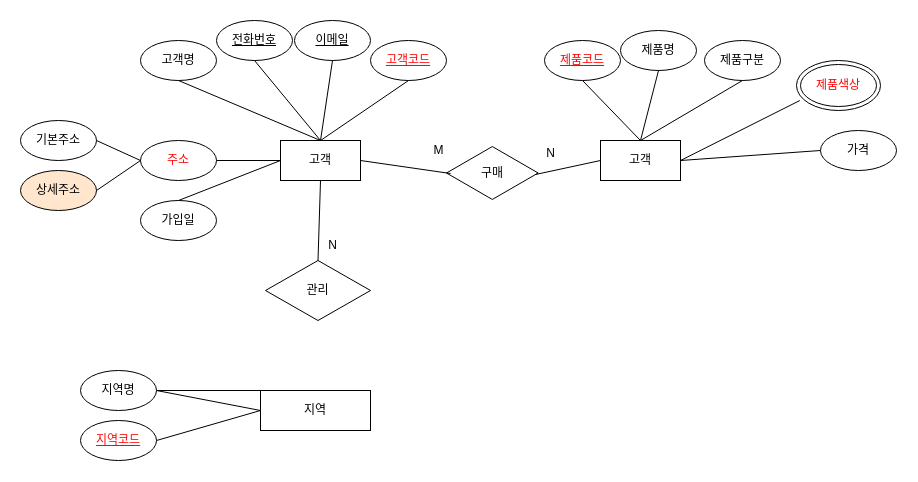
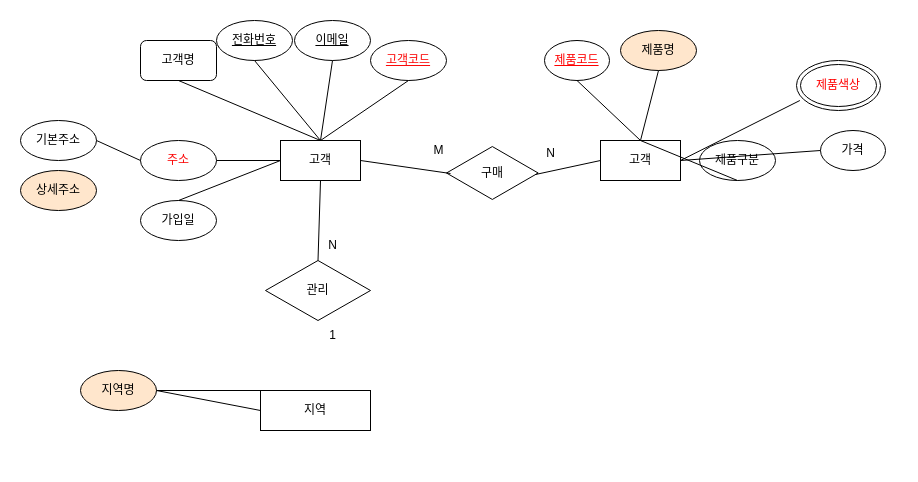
  <mxCell id="0" />
  <mxCell id="1" parent="0" />
  <mxCell id="2" value="고객" style="rounded=0;whiteSpace=wrap;html=1;strokeWidth=1;" vertex="1" parent="1"><mxGeometry x="280" y="140" width="80" height="40" as="geometry" /></mxCell>
  <mxCell id="3" value="이메일" style="ellipse;whiteSpace=wrap;html=1;strokeWidth=1;fontStyle=4" vertex="1" parent="1"><mxGeometry x="294" y="20" width="76" height="40" as="geometry" /></mxCell>
  <mxCell id="4" value="" style="endArrow=none;html=1;rounded=0;entryX=0.5;entryY=1;entryDx=0;entryDy=0;exitX=0.5;exitY=0;exitDx=0;exitDy=0;strokeWidth=1;" edge="1" parent="1" source="2" target="3"><mxGeometry width="50" height="50" relative="1" as="geometry"><mxPoint x="300" y="120" as="sourcePoint" /><mxPoint x="350" y="70" as="targetPoint" /></mxGeometry></mxCell>
  <mxCell id="5" value="고객코드" style="ellipse;whiteSpace=wrap;html=1;strokeWidth=1;fontStyle=4;fontColor=#fb0909;" vertex="1" parent="1"><mxGeometry x="370" y="40" width="76" height="40" as="geometry" /></mxCell>
  <mxCell id="6" value="" style="endArrow=none;html=1;rounded=0;entryX=0.5;entryY=1;entryDx=0;entryDy=0;exitX=0.5;exitY=0;exitDx=0;exitDy=0;strokeWidth=1;" edge="1" parent="1" target="5" source="2"><mxGeometry width="50" height="50" relative="1" as="geometry"><mxPoint x="330" y="150" as="sourcePoint" /><mxPoint x="360" y="80" as="targetPoint" /></mxGeometry></mxCell>
  <mxCell id="7" value="주소" style="ellipse;whiteSpace=wrap;html=1;strokeWidth=1;fontColor=#fb0909;" vertex="1" parent="1"><mxGeometry x="140" y="140" width="76" height="40" as="geometry" /></mxCell>
  <mxCell id="8" value="" style="endArrow=none;html=1;rounded=0;entryX=1;entryY=0.5;entryDx=0;entryDy=0;exitX=0;exitY=0.5;exitDx=0;exitDy=0;strokeWidth=1;" edge="1" parent="1" target="7" source="2"><mxGeometry width="50" height="50" relative="1" as="geometry"><mxPoint x="340" y="160" as="sourcePoint" /><mxPoint x="370" y="90" as="targetPoint" /></mxGeometry></mxCell>
  <mxCell id="9" value="가입일" style="ellipse;whiteSpace=wrap;html=1;strokeWidth=1;" vertex="1" parent="1"><mxGeometry x="140" y="200" width="76" height="40" as="geometry" /></mxCell>
  <mxCell id="10" value="" style="endArrow=none;html=1;rounded=0;entryX=0.5;entryY=0;entryDx=0;entryDy=0;exitX=0;exitY=0.5;exitDx=0;exitDy=0;strokeWidth=1;" edge="1" parent="1" target="9" source="2"><mxGeometry width="50" height="50" relative="1" as="geometry"><mxPoint x="350" y="170" as="sourcePoint" /><mxPoint x="380" y="100" as="targetPoint" /></mxGeometry></mxCell>
- <mxCell id="11" value="고객명" style="ellipse;whiteSpace=wrap;html=1;strokeWidth=1;" vertex="1" parent="1"><mxGeometry x="140" y="40" width="76" height="40" as="geometry" /></mxCell>
+ <mxCell id="11" value="고객명" style="whiteSpace=wrap;html=1;strokeWidth=1;rounded=1;" vertex="1" parent="1"><mxGeometry x="140" y="40" width="76" height="40" as="geometry" /></mxCell>
  <mxCell id="12" value="" style="endArrow=none;html=1;rounded=0;entryX=0.5;entryY=1;entryDx=0;entryDy=0;exitX=0.5;exitY=0;exitDx=0;exitDy=0;strokeWidth=1;" edge="1" parent="1" target="11" source="2"><mxGeometry width="50" height="50" relative="1" as="geometry"><mxPoint x="360" y="180" as="sourcePoint" /><mxPoint x="390" y="110" as="targetPoint" /></mxGeometry></mxCell>
  <mxCell id="13" value="전화번호" style="ellipse;whiteSpace=wrap;html=1;strokeWidth=1;fontStyle=4" vertex="1" parent="1"><mxGeometry x="216" y="20" width="76" height="40" as="geometry" /></mxCell>
  <mxCell id="14" value="" style="endArrow=none;html=1;rounded=0;entryX=0.5;entryY=1;entryDx=0;entryDy=0;exitX=0.5;exitY=0;exitDx=0;exitDy=0;strokeWidth=1;" edge="1" parent="1" target="13" source="2"><mxGeometry width="50" height="50" relative="1" as="geometry"><mxPoint x="210" y="150" as="sourcePoint" /><mxPoint x="240" y="80" as="targetPoint" /></mxGeometry></mxCell>
  <mxCell id="15" value="기본주소" style="ellipse;whiteSpace=wrap;html=1;strokeWidth=1;" vertex="1" parent="1"><mxGeometry x="20" y="120" width="76" height="40" as="geometry" /></mxCell>
  <mxCell id="16" value="" style="endArrow=none;html=1;rounded=0;entryX=1;entryY=0.5;entryDx=0;entryDy=0;exitX=0;exitY=0.5;exitDx=0;exitDy=0;strokeWidth=1;" edge="1" parent="1" target="15" source="7"><mxGeometry width="50" height="50" relative="1" as="geometry"><mxPoint x="330" y="150" as="sourcePoint" /><mxPoint x="400" y="120" as="targetPoint" /></mxGeometry></mxCell>
  <mxCell id="17" value="상세주소" style="ellipse;whiteSpace=wrap;html=1;strokeWidth=1;fillColor=#ffe6cc;" vertex="1" parent="1"><mxGeometry x="20" y="170" width="76" height="40" as="geometry" /></mxCell>
- <mxCell id="18" value="" style="endArrow=none;html=1;rounded=0;entryX=1;entryY=0.5;entryDx=0;entryDy=0;exitX=0;exitY=0.5;exitDx=0;exitDy=0;strokeWidth=1;" edge="1" parent="1" target="17" source="7"><mxGeometry width="50" height="50" relative="1" as="geometry"><mxPoint x="200" y="270" as="sourcePoint" /><mxPoint x="270" y="240" as="targetPoint" /></mxGeometry></mxCell>
  <mxCell id="19" value="고객" style="rounded=0;whiteSpace=wrap;html=1;strokeWidth=1;" vertex="1" parent="1"><mxGeometry x="600" y="140" width="80" height="40" as="geometry" /></mxCell>
- <mxCell id="20" value="제품구분" style="ellipse;whiteSpace=wrap;html=1;strokeWidth=1;" vertex="1" parent="1"><mxGeometry x="704" y="40" width="76" height="40" as="geometry" /></mxCell>
+ <mxCell id="20" value="제품구분" style="ellipse;whiteSpace=wrap;html=1;strokeWidth=1;" vertex="1" parent="1"><mxGeometry x="699" y="140" width="76" height="40" as="geometry" /></mxCell>
  <mxCell id="21" value="" style="endArrow=none;html=1;rounded=0;entryX=0.5;entryY=1;entryDx=0;entryDy=0;exitX=0.5;exitY=0;exitDx=0;exitDy=0;strokeWidth=1;" edge="1" parent="1" source="19" target="20"><mxGeometry width="50" height="50" relative="1" as="geometry"><mxPoint x="620" y="120" as="sourcePoint" /><mxPoint x="670" y="70" as="targetPoint" /></mxGeometry></mxCell>
  <mxCell id="22" value="" style="endArrow=none;html=1;rounded=0;entryX=0.04;entryY=0.8;entryDx=0;entryDy=0;exitX=1;exitY=0.5;exitDx=0;exitDy=0;strokeWidth=1;entryPerimeter=0;" edge="1" parent="1" source="19" target="29"><mxGeometry width="50" height="50" relative="1" as="geometry"><mxPoint x="650" y="150" as="sourcePoint" /><mxPoint x="818" y="110" as="targetPoint" /></mxGeometry></mxCell>
- <mxCell id="23" value="가격" style="ellipse;whiteSpace=wrap;html=1;strokeWidth=1;" vertex="1" parent="1"><mxGeometry x="820" y="130" width="76" height="40" as="geometry" /></mxCell>
+ <mxCell id="23" value="가격" style="ellipse;whiteSpace=wrap;html=1;strokeWidth=1;" vertex="1" parent="1"><mxGeometry x="820" y="130" width="65" height="40" as="geometry" /></mxCell>
  <mxCell id="24" value="" style="endArrow=none;html=1;rounded=0;entryX=0;entryY=0.5;entryDx=0;entryDy=0;strokeWidth=1;" edge="1" parent="1" target="23"><mxGeometry width="50" height="50" relative="1" as="geometry"><mxPoint x="680" y="160" as="sourcePoint" /><mxPoint x="690" y="90" as="targetPoint" /></mxGeometry></mxCell>
- <mxCell id="25" value="제품코드" style="ellipse;whiteSpace=wrap;html=1;strokeWidth=1;fontStyle=4;fontColor=#FF0000;" vertex="1" parent="1"><mxGeometry x="544" y="40" width="76" height="40" as="geometry" /></mxCell>
+ <mxCell id="25" value="제품코드" style="ellipse;whiteSpace=wrap;html=1;strokeWidth=1;fontStyle=4;fontColor=#FF0000;" vertex="1" parent="1"><mxGeometry x="544" y="40" width="65" height="40" as="geometry" /></mxCell>
  <mxCell id="26" value="" style="endArrow=none;html=1;rounded=0;entryX=0.5;entryY=1;entryDx=0;entryDy=0;exitX=0.5;exitY=0;exitDx=0;exitDy=0;strokeWidth=1;" edge="1" parent="1" source="19" target="25"><mxGeometry width="50" height="50" relative="1" as="geometry"><mxPoint x="680" y="180" as="sourcePoint" /><mxPoint x="710" y="110" as="targetPoint" /></mxGeometry></mxCell>
- <mxCell id="27" value="제품명" style="ellipse;whiteSpace=wrap;html=1;strokeWidth=1;" vertex="1" parent="1"><mxGeometry x="620" y="30" width="76" height="40" as="geometry" /></mxCell>
+ <mxCell id="27" value="제품명" style="ellipse;whiteSpace=wrap;html=1;strokeWidth=1;fillColor=#ffe6cc;" vertex="1" parent="1"><mxGeometry x="620" y="30" width="76" height="40" as="geometry" /></mxCell>
  <mxCell id="28" value="" style="endArrow=none;html=1;rounded=0;entryX=0.5;entryY=1;entryDx=0;entryDy=0;exitX=0.5;exitY=0;exitDx=0;exitDy=0;strokeWidth=1;" edge="1" parent="1" source="19" target="27"><mxGeometry width="50" height="50" relative="1" as="geometry"><mxPoint x="530" y="150" as="sourcePoint" /><mxPoint x="560" y="80" as="targetPoint" /></mxGeometry></mxCell>
  <mxCell id="29" value="제품색상" style="ellipse;shape=doubleEllipse;whiteSpace=wrap;html=1;fontColor=#FF0000;" vertex="1" parent="1"><mxGeometry x="796" y="60" width="84" height="50" as="geometry" /></mxCell>
  <mxCell id="30" value="구매" style="html=1;whiteSpace=wrap;aspect=fixed;shape=isoRectangle;" vertex="1" parent="1"><mxGeometry x="446" y="145" width="91.67" height="55" as="geometry" /></mxCell>
  <mxCell id="31" value="" style="endArrow=none;html=1;rounded=0;exitX=0.971;exitY=0.527;exitDx=0;exitDy=0;exitPerimeter=0;entryX=0;entryY=0.5;entryDx=0;entryDy=0;" edge="1" parent="1" source="30" target="19"><mxGeometry width="50" height="50" relative="1" as="geometry"><mxPoint x="550" y="240" as="sourcePoint" /><mxPoint x="600" y="190" as="targetPoint" /></mxGeometry></mxCell>
  <mxCell id="32" value="" style="endArrow=none;html=1;rounded=0;exitX=1;exitY=0.5;exitDx=0;exitDy=0;" edge="1" parent="1" source="2"><mxGeometry width="50" height="50" relative="1" as="geometry"><mxPoint x="360" y="165" as="sourcePoint" /><mxPoint x="450" y="173" as="targetPoint" /></mxGeometry></mxCell>
  <mxCell id="33" value="" style="endArrow=none;html=1;rounded=0;entryX=0.5;entryY=1;entryDx=0;entryDy=0;exitX=0.5;exitY=0;exitDx=0;exitDy=0;" edge="1" parent="1" source="34" target="2"><mxGeometry width="50" height="50" relative="1" as="geometry"><mxPoint x="320" y="260" as="sourcePoint" /><mxPoint x="600" y="190" as="targetPoint" /></mxGeometry></mxCell>
  <mxCell id="34" value="관리" style="rhombus;whiteSpace=wrap;html=1;" vertex="1" parent="1"><mxGeometry x="265" y="260" width="105" height="60" as="geometry" /></mxCell>
  <mxCell id="35" value="" style="endArrow=none;html=1;rounded=0;exitX=0.5;exitY=0;exitDx=0;exitDy=0;" edge="1" parent="1" source="36" target="37"><mxGeometry width="50" height="50" relative="1" as="geometry"><mxPoint x="318" y="380" as="sourcePoint" /><mxPoint x="315" y="320" as="targetPoint" /></mxGeometry></mxCell>
  <mxCell id="36" value="지역" style="rounded=0;whiteSpace=wrap;html=1;" vertex="1" parent="1"><mxGeometry x="260" y="390" width="110" height="40" as="geometry" /></mxCell>
- <mxCell id="37" value="지역명" style="ellipse;whiteSpace=wrap;html=1;strokeWidth=1;" vertex="1" parent="1"><mxGeometry x="80" y="370" width="76" height="40" as="geometry" /></mxCell>
+ <mxCell id="37" value="지역명" style="ellipse;whiteSpace=wrap;html=1;strokeWidth=1;fillColor=#ffe6cc;" vertex="1" parent="1"><mxGeometry x="80" y="370" width="76" height="40" as="geometry" /></mxCell>
  <mxCell id="38" value="" style="endArrow=none;html=1;rounded=0;entryX=1;entryY=0.5;entryDx=0;entryDy=0;strokeWidth=1;" edge="1" parent="1" target="37"><mxGeometry width="50" height="50" relative="1" as="geometry"><mxPoint x="260" y="410" as="sourcePoint" /><mxPoint x="390" y="110" as="targetPoint" /></mxGeometry></mxCell>
- <mxCell id="39" value="지역코드" style="ellipse;whiteSpace=wrap;html=1;strokeWidth=1;fontStyle=4;fontColor=#fb0909;" vertex="1" parent="1"><mxGeometry x="80" y="420" width="76" height="40" as="geometry" /></mxCell>
- <mxCell id="40" value="" style="endArrow=none;html=1;rounded=0;exitX=0;exitY=0.5;exitDx=0;exitDy=0;strokeWidth=1;entryX=1;entryY=0.5;entryDx=0;entryDy=0;" edge="1" parent="1" target="39" source="36"><mxGeometry width="50" height="50" relative="1" as="geometry"><mxPoint x="265" y="410" as="sourcePoint" /><mxPoint x="170" y="450" as="targetPoint" /></mxGeometry></mxCell>
  <mxCell id="41" value="N" style="text;html=1;align=center;verticalAlign=middle;resizable=0;points=[];autosize=1;strokeColor=none;fillColor=none;" vertex="1" parent="1"><mxGeometry x="317" y="230" width="30" height="30" as="geometry" /></mxCell>
+ <mxCell id="42" value="1" style="text;html=1;align=center;verticalAlign=middle;resizable=0;points=[];autosize=1;strokeColor=none;fillColor=none;" vertex="1" parent="1"><mxGeometry x="317" y="320" width="30" height="30" as="geometry" /></mxCell>
  <mxCell id="43" value="M" style="text;html=1;align=center;verticalAlign=middle;resizable=0;points=[];autosize=1;strokeColor=none;fillColor=none;" vertex="1" parent="1"><mxGeometry x="423" y="135" width="30" height="30" as="geometry" /></mxCell>
  <mxCell id="44" value="N" style="text;html=1;align=center;verticalAlign=middle;resizable=0;points=[];autosize=1;strokeColor=none;fillColor=none;" vertex="1" parent="1"><mxGeometry x="535" y="138" width="30" height="30" as="geometry" /></mxCell>
